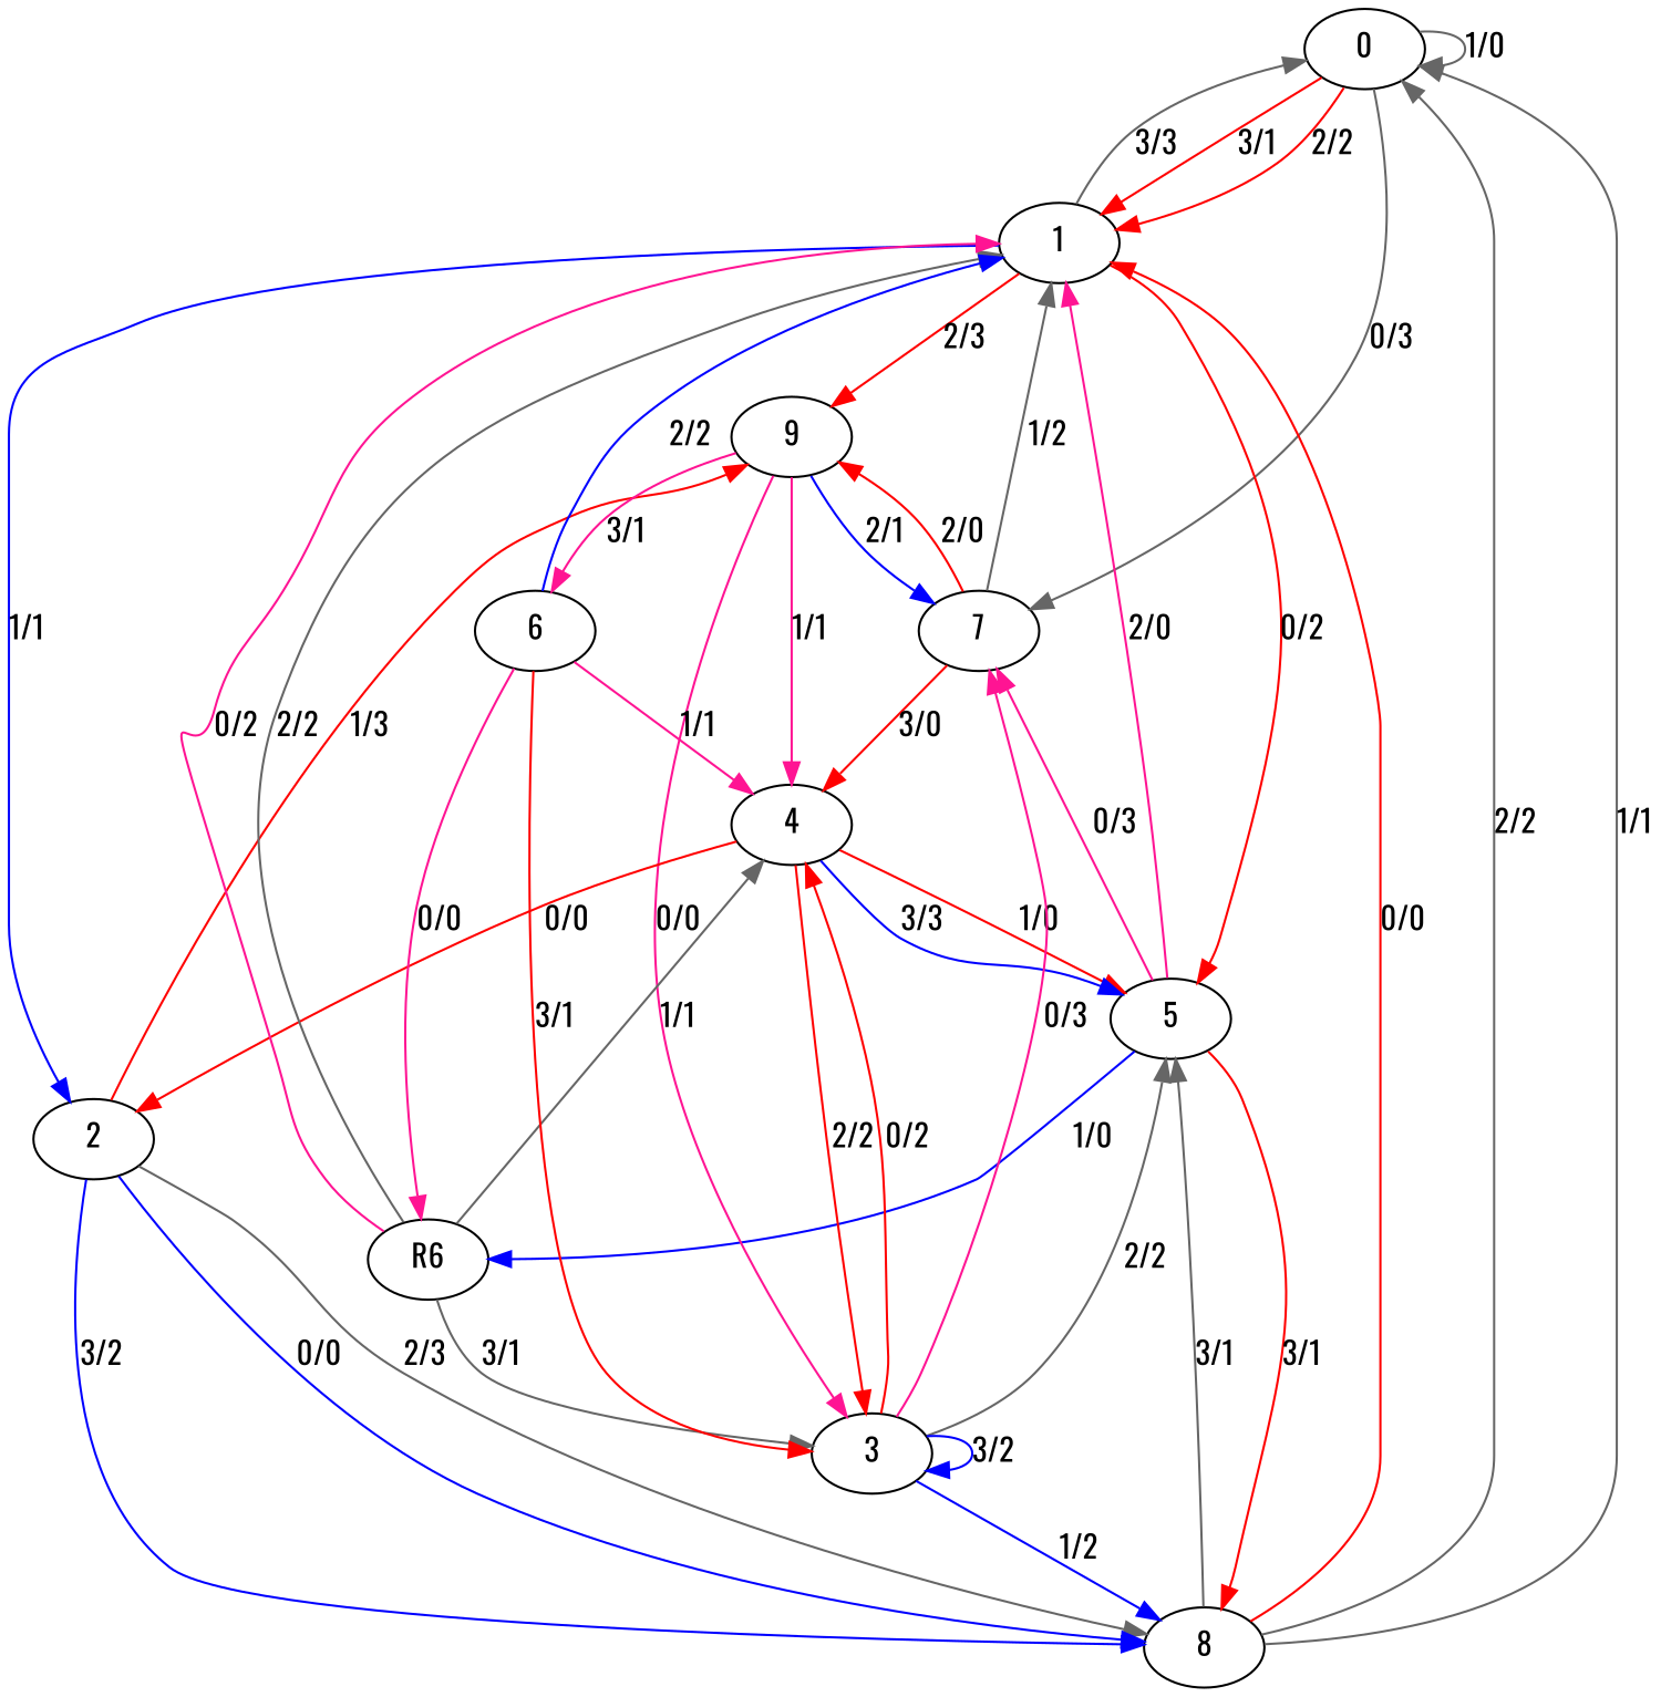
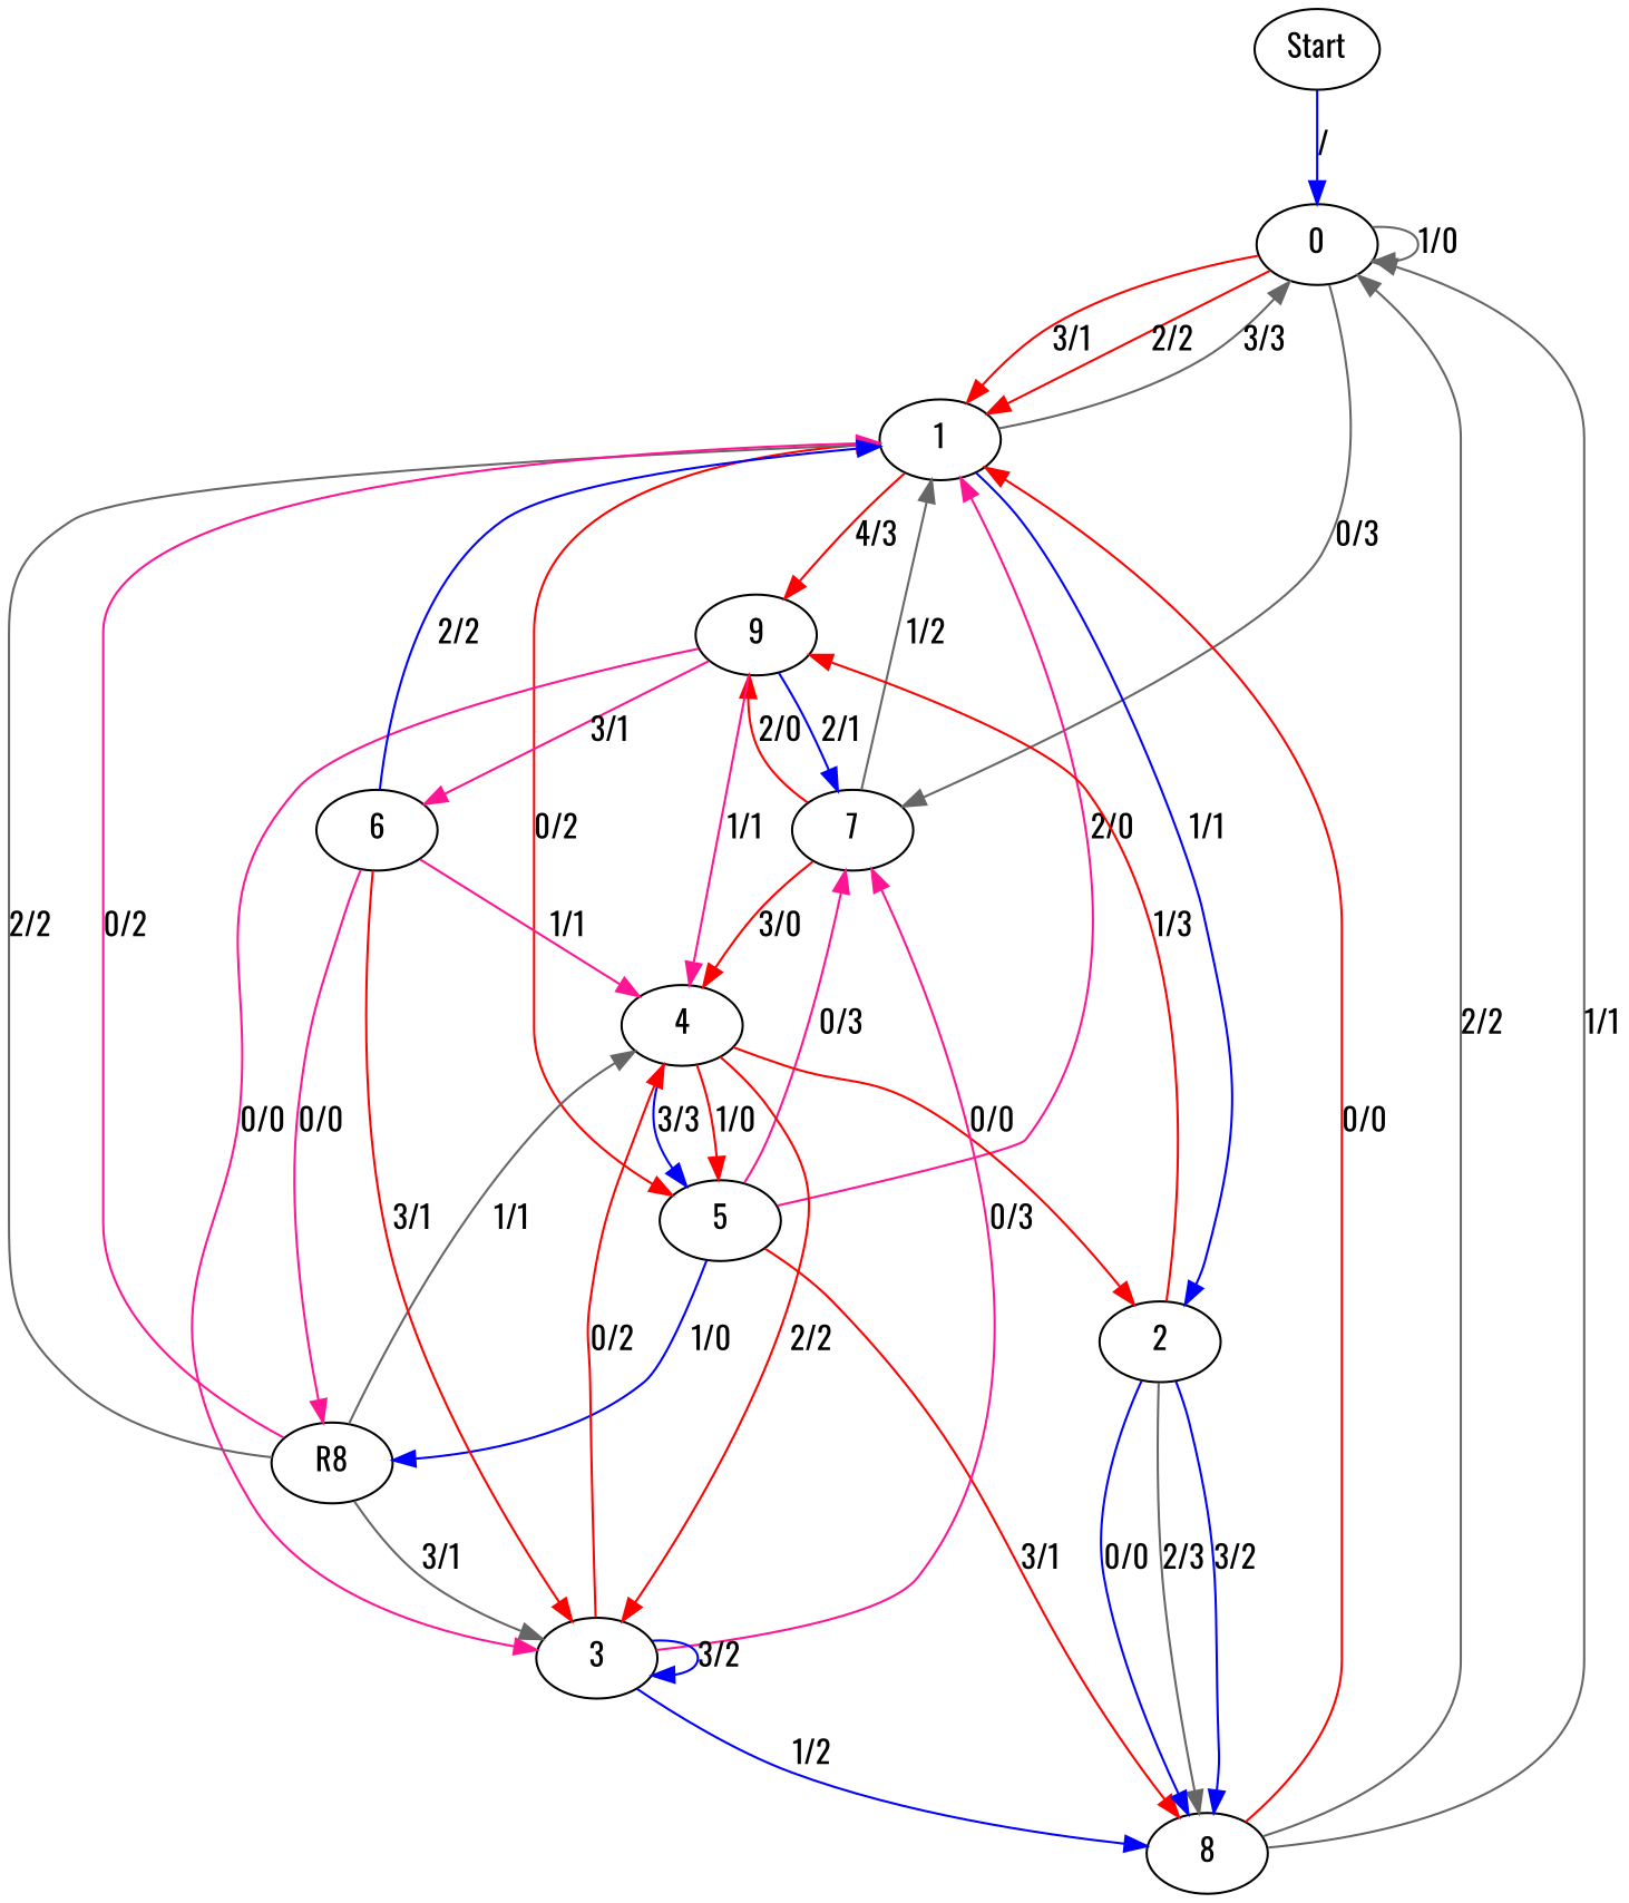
  digraph {
    fontname=Oswald
    node [fontname=Oswald]
    edge [color=red fontname=Oswald]
+   Start
    0
    1
    7
    5
    2
    9
    4
-   R6
+   R6 [label=R8]
    8
    3
    6
+   Start -> 0 [color=blue label="/"]
    0 -> 0 [color=gray40 label="1/0"]
    0 -> 1 [label="3/1"]
    0 -> 1 [label="2/2"]
    0 -> 7 [color=gray40 label="0/3"]
    1 -> 0 [color=gray40 label="3/3"]
    1 -> 5 [label="0/2"]
    1 -> 2 [color=blue label="1/1"]
-   1 -> 9 [label="2/3"]
+   1 -> 9 [label="4/3"]
    7 -> 1 [color=gray40 label="1/2"]
    7 -> 9 [label="2/0"]
    7 -> 4 [label="3/0"]
    5 -> 1 [color=deeppink label="2/0"]
    5 -> 7 [color=deeppink label="0/3"]
    5 -> R6 [color=blue label="1/0"]
    5 -> 8 [label="3/1"]
    2 -> 9 [label="1/3"]
    2 -> 8 [color=gray40 label="2/3"]
    2 -> 8 [color=blue label="3/2"]
    2 -> 8 [color=blue label="0/0"]
    9 -> 7 [color=blue label="2/1"]
    9 -> 4 [color=deeppink label="1/1"]
    9 -> 3 [color=deeppink label="0/0"]
    9 -> 6 [color=deeppink label="3/1"]
    4 -> 5 [label="1/0"]
    4 -> 5 [color=blue label="3/3"]
    4 -> 2 [label="0/0"]
    4 -> 3 [label="2/2"]
    R6 -> 1 [color=gray40 label="2/2"]
    R6 -> 1 [color=deeppink label="0/2"]
    R6 -> 4 [color=gray40 label="1/1"]
    R6 -> 3 [color=gray40 label="3/1"]
    8 -> 0 [color=gray40 label="2/2"]
    8 -> 0 [color=gray40 label="1/1"]
    8 -> 1 [label="0/0"]
-   8 -> 5 [color=gray40 label="3/1"]
    3 -> 7 [color=deeppink label="0/3"]
-   3 -> 5 [color=gray40 label="2/2"]
    3 -> 4 [label="0/2"]
    3 -> 8 [color=blue label="1/2"]
    3 -> 3 [color=blue label="3/2"]
    6 -> 1 [color=blue label="2/2"]
    6 -> 4 [color=deeppink label="1/1"]
    6 -> R6 [color=deeppink label="0/0"]
    6 -> 3 [label="3/1"]
  }
